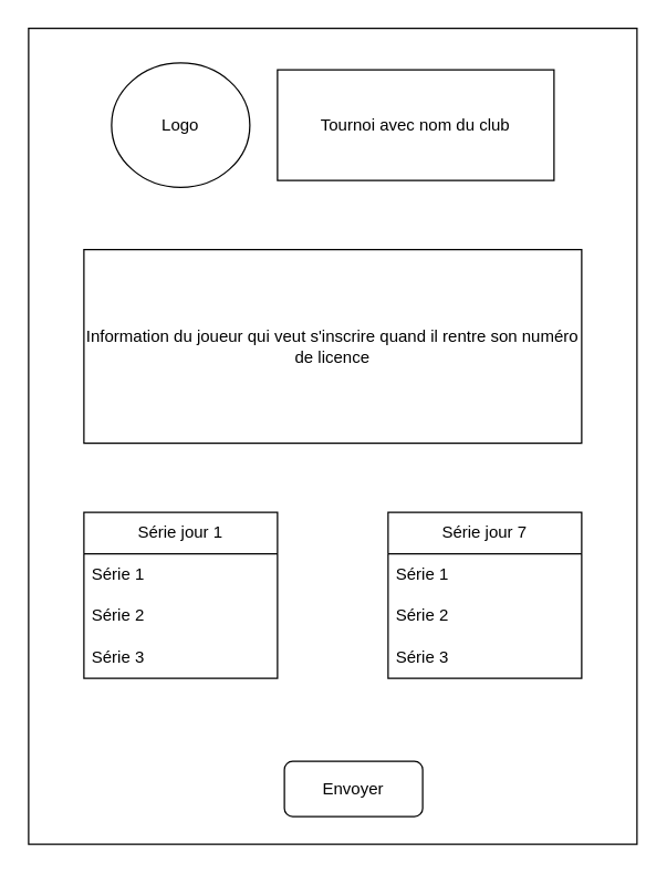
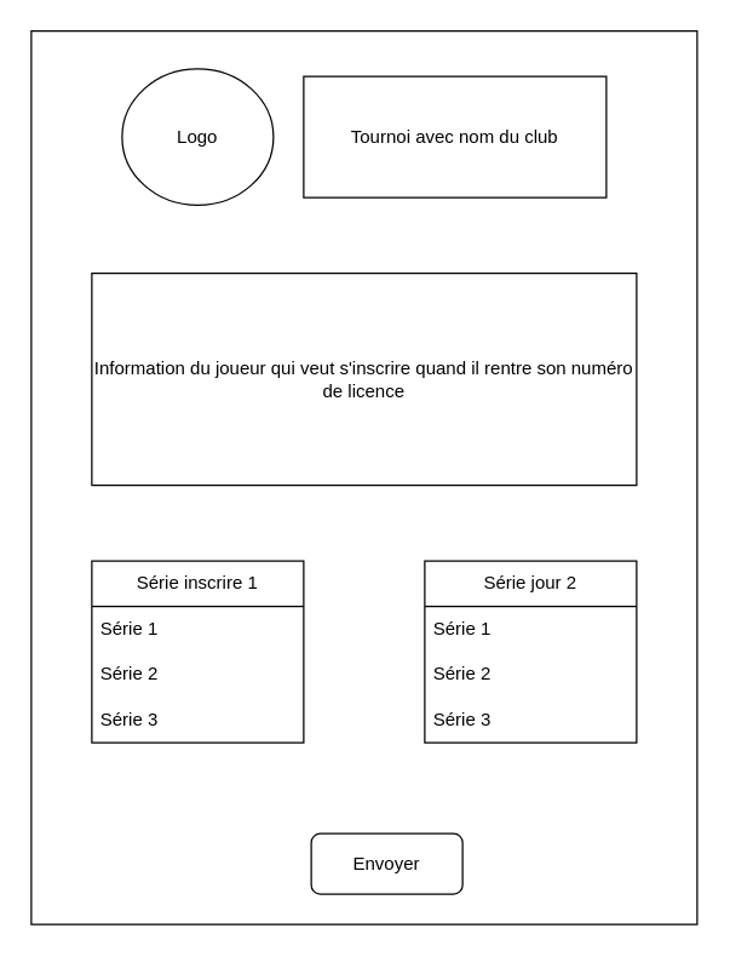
  <mxCell id="0" />
  <mxCell id="1" parent="0" />
  <mxCell id="2" value="" style="rounded=0;whiteSpace=wrap;html=1;" vertex="1" parent="1"><mxGeometry x="20" y="20" width="440" height="590" as="geometry" /></mxCell>
  <mxCell id="3" value="Tournoi avec nom du club" style="rounded=0;whiteSpace=wrap;html=1;" vertex="1" parent="1"><mxGeometry x="200" y="50" width="200" height="80" as="geometry" /></mxCell>
  <mxCell id="4" value="Logo" style="ellipse;whiteSpace=wrap;html=1;" vertex="1" parent="1"><mxGeometry x="80" y="45" width="100" height="90" as="geometry" /></mxCell>
  <mxCell id="5" value="&lt;div style=&quot;&quot;&gt;&lt;span style=&quot;background-color: initial;&quot;&gt;Information du joueur qui veut s'inscrire quand il rentre son numéro de licence&lt;/span&gt;&lt;/div&gt;" style="rounded=0;whiteSpace=wrap;html=1;align=center;" vertex="1" parent="1"><mxGeometry x="60" y="180" width="360" height="140" as="geometry" /></mxCell>
- <mxCell id="6" value="Série jour 1" style="swimlane;fontStyle=0;childLayout=stackLayout;horizontal=1;startSize=30;horizontalStack=0;resizeParent=1;resizeParentMax=0;resizeLast=0;collapsible=1;marginBottom=0;whiteSpace=wrap;html=1;" vertex="1" parent="1"><mxGeometry x="60" y="370" width="140" height="120" as="geometry" /></mxCell>
+ <mxCell id="6" value="Série inscrire 1" style="swimlane;fontStyle=0;childLayout=stackLayout;horizontal=1;startSize=30;horizontalStack=0;resizeParent=1;resizeParentMax=0;resizeLast=0;collapsible=1;marginBottom=0;whiteSpace=wrap;html=1;" vertex="1" parent="1"><mxGeometry x="60" y="370" width="140" height="120" as="geometry" /></mxCell>
  <mxCell id="7" value="Série 1" style="text;strokeColor=none;fillColor=none;align=left;verticalAlign=middle;spacingLeft=4;spacingRight=4;overflow=hidden;points=[[0,0.5],[1,0.5]];portConstraint=eastwest;rotatable=0;whiteSpace=wrap;html=1;" vertex="1" parent="6"><mxGeometry y="30" width="140" height="30" as="geometry" /></mxCell>
  <mxCell id="8" value="Série 2" style="text;strokeColor=none;fillColor=none;align=left;verticalAlign=middle;spacingLeft=4;spacingRight=4;overflow=hidden;points=[[0,0.5],[1,0.5]];portConstraint=eastwest;rotatable=0;whiteSpace=wrap;html=1;" vertex="1" parent="6"><mxGeometry y="60" width="140" height="30" as="geometry" /></mxCell>
  <mxCell id="9" value="Série 3" style="text;strokeColor=none;fillColor=none;align=left;verticalAlign=middle;spacingLeft=4;spacingRight=4;overflow=hidden;points=[[0,0.5],[1,0.5]];portConstraint=eastwest;rotatable=0;whiteSpace=wrap;html=1;" vertex="1" parent="6"><mxGeometry y="90" width="140" height="30" as="geometry" /></mxCell>
- <mxCell id="10" value="Série jour 7" style="swimlane;fontStyle=0;childLayout=stackLayout;horizontal=1;startSize=30;horizontalStack=0;resizeParent=1;resizeParentMax=0;resizeLast=0;collapsible=1;marginBottom=0;whiteSpace=wrap;html=1;" vertex="1" parent="1"><mxGeometry x="280" y="370" width="140" height="120" as="geometry" /></mxCell>
+ <mxCell id="10" value="Série jour 2" style="swimlane;fontStyle=0;childLayout=stackLayout;horizontal=1;startSize=30;horizontalStack=0;resizeParent=1;resizeParentMax=0;resizeLast=0;collapsible=1;marginBottom=0;whiteSpace=wrap;html=1;" vertex="1" parent="1"><mxGeometry x="280" y="370" width="140" height="120" as="geometry" /></mxCell>
  <mxCell id="11" value="Série 1" style="text;strokeColor=none;fillColor=none;align=left;verticalAlign=middle;spacingLeft=4;spacingRight=4;overflow=hidden;points=[[0,0.5],[1,0.5]];portConstraint=eastwest;rotatable=0;whiteSpace=wrap;html=1;" vertex="1" parent="10"><mxGeometry y="30" width="140" height="30" as="geometry" /></mxCell>
  <mxCell id="12" value="Série 2" style="text;strokeColor=none;fillColor=none;align=left;verticalAlign=middle;spacingLeft=4;spacingRight=4;overflow=hidden;points=[[0,0.5],[1,0.5]];portConstraint=eastwest;rotatable=0;whiteSpace=wrap;html=1;" vertex="1" parent="10"><mxGeometry y="60" width="140" height="30" as="geometry" /></mxCell>
  <mxCell id="13" value="Série 3" style="text;strokeColor=none;fillColor=none;align=left;verticalAlign=middle;spacingLeft=4;spacingRight=4;overflow=hidden;points=[[0,0.5],[1,0.5]];portConstraint=eastwest;rotatable=0;whiteSpace=wrap;html=1;" vertex="1" parent="10"><mxGeometry y="90" width="140" height="30" as="geometry" /></mxCell>
  <mxCell id="14" value="Envoyer" style="rounded=1;whiteSpace=wrap;html=1;" vertex="1" parent="1"><mxGeometry x="205" y="550" width="100" height="40" as="geometry" /></mxCell>
